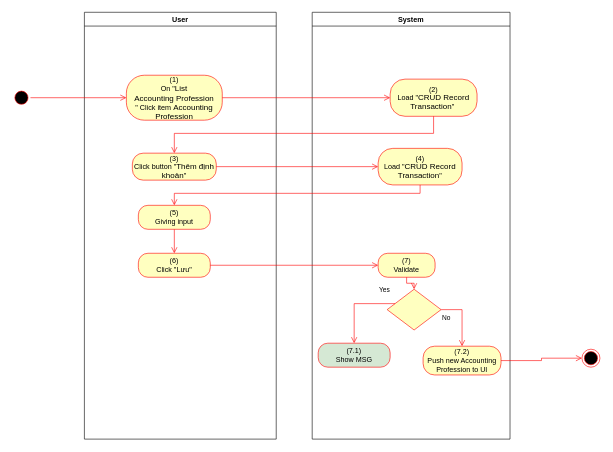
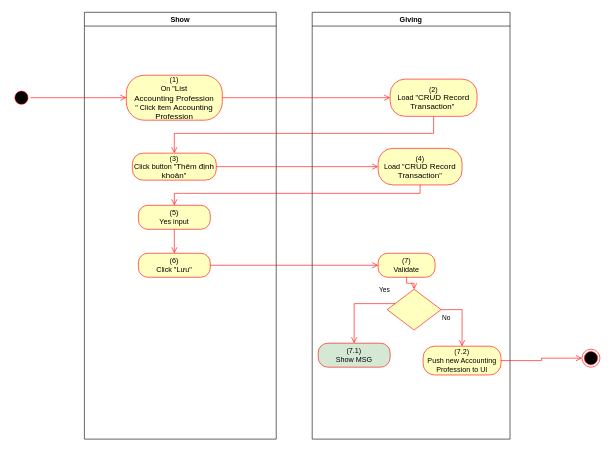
  <mxCell id="0" />
  <mxCell id="1" parent="0" />
- <mxCell id="2" value="User" style="swimlane;whiteSpace=wrap" vertex="1" parent="1"><mxGeometry x="140" y="20" width="320" height="712" as="geometry"><mxRectangle x="120" y="128" width="60" height="23" as="alternateBounds" /></mxGeometry></mxCell>
+ <mxCell id="2" value="Show" style="swimlane;whiteSpace=wrap" vertex="1" parent="1"><mxGeometry x="140" y="20" width="320" height="712" as="geometry"><mxRectangle x="120" y="128" width="60" height="23" as="alternateBounds" /></mxGeometry></mxCell>
  <mxCell id="3" value="(1)&lt;br style=&quot;padding: 0px ; margin: 0px&quot;&gt;On &quot;&lt;span style=&quot;font-family: &amp;#34;arial&amp;#34; , sans-serif ; font-size: 13.333px&quot;&gt;List&lt;/span&gt;&lt;br style=&quot;font-family: &amp;#34;arial&amp;#34; , sans-serif ; font-size: 13.333px&quot;&gt;&lt;span style=&quot;font-family: &amp;#34;arial&amp;#34; , sans-serif ; font-size: 13.333px&quot;&gt;Accounting Profession&lt;/span&gt;&lt;br&gt;&quot; Click item&lt;span lang=&quot;EN-GB&quot; style=&quot;font-size: 10pt ; line-height: 14.267px ; font-family: &amp;#34;arial&amp;#34; , sans-serif&quot;&gt;&amp;nbsp;Accounting Profession&lt;/span&gt;" style="rounded=1;whiteSpace=wrap;html=1;arcSize=40;fontColor=#000000;fillColor=#ffffc0;strokeColor=#ff0000;" vertex="1" parent="2"><mxGeometry x="70" y="105" width="160" height="75" as="geometry" /></mxCell>
  <mxCell id="4" value="(3)&lt;br&gt;Click button &quot;&lt;span lang=&quot;EN-GB&quot; style=&quot;font-size: 10.0pt ; line-height: 107% ; font-family: &amp;#34;arial&amp;#34; , sans-serif&quot;&gt;Thêm định khoản&lt;/span&gt;&quot;" style="rounded=1;whiteSpace=wrap;html=1;arcSize=40;fontColor=#000000;fillColor=#ffffc0;strokeColor=#ff0000;" vertex="1" parent="2"><mxGeometry x="80" y="235" width="140" height="45" as="geometry" /></mxCell>
  <mxCell id="5" value="(6)&lt;br&gt;Click &quot;Lưu&quot;" style="rounded=1;whiteSpace=wrap;html=1;arcSize=40;fontColor=#000000;fillColor=#ffffc0;strokeColor=#ff0000;" vertex="1" parent="2"><mxGeometry x="90" y="402" width="120" height="40" as="geometry" /></mxCell>
- <mxCell id="6" value="(5)&lt;br&gt;Giving input" style="rounded=1;whiteSpace=wrap;html=1;arcSize=40;fontColor=#000000;fillColor=#ffffc0;strokeColor=#ff0000;" vertex="1" parent="2"><mxGeometry x="90" y="322" width="120" height="40" as="geometry" /></mxCell>
+ <mxCell id="6" value="(5)&lt;br&gt;Yes input" style="rounded=1;whiteSpace=wrap;html=1;arcSize=40;fontColor=#000000;fillColor=#ffffc0;strokeColor=#ff0000;" vertex="1" parent="2"><mxGeometry x="90" y="322" width="120" height="40" as="geometry" /></mxCell>
  <mxCell id="7" value="" style="edgeStyle=orthogonalEdgeStyle;html=1;verticalAlign=bottom;endArrow=open;endSize=8;strokeColor=#ff0000;rounded=0;entryX=0.5;entryY=0;entryDx=0;entryDy=0;" edge="1" parent="2" source="6" target="5"><mxGeometry relative="1" as="geometry"><mxPoint x="330" y="402" as="targetPoint" /></mxGeometry></mxCell>
- <mxCell id="8" value="System" style="swimlane;whiteSpace=wrap;startSize=23;" vertex="1" parent="1"><mxGeometry x="520" y="20" width="330" height="712" as="geometry" /></mxCell>
+ <mxCell id="8" value="Giving" style="swimlane;whiteSpace=wrap;startSize=23;" vertex="1" parent="1"><mxGeometry x="520" y="20" width="330" height="712" as="geometry" /></mxCell>
  <mxCell id="9" value="(2)&lt;br&gt;Load &quot;&lt;span lang=&quot;EN-GB&quot; style=&quot;font-size: 10.0pt ; line-height: 107% ; font-family: &amp;#34;arial&amp;#34; , sans-serif&quot;&gt;CRUD Record&lt;br/&gt;Transaction&lt;/span&gt;&quot;&amp;nbsp;" style="rounded=1;whiteSpace=wrap;html=1;arcSize=40;fontColor=#000000;fillColor=#ffffc0;strokeColor=#ff0000;" vertex="1" parent="8"><mxGeometry x="130" y="111.5" width="145" height="62" as="geometry" /></mxCell>
  <mxCell id="10" value="(7)&lt;br&gt;Validate" style="rounded=1;whiteSpace=wrap;html=1;arcSize=40;fontColor=#000000;fillColor=#ffffc0;strokeColor=#ff0000;" vertex="1" parent="8"><mxGeometry x="110" y="402" width="95" height="40" as="geometry" /></mxCell>
  <mxCell id="11" value="" style="edgeStyle=orthogonalEdgeStyle;html=1;verticalAlign=bottom;endArrow=open;endSize=8;strokeColor=#ff0000;rounded=0;entryX=0.5;entryY=0;entryDx=0;entryDy=0;" edge="1" parent="8" source="10" target="12"><mxGeometry relative="1" as="geometry"><mxPoint x="165" y="442" as="targetPoint" /></mxGeometry></mxCell>
  <mxCell id="12" value="" style="rhombus;whiteSpace=wrap;html=1;fillColor=#ffffc0;strokeColor=#ff0000;" vertex="1" parent="8"><mxGeometry x="125" y="462" width="90" height="68" as="geometry" /></mxCell>
  <mxCell id="13" value="No" style="edgeStyle=orthogonalEdgeStyle;html=1;align=left;verticalAlign=top;endArrow=open;endSize=8;strokeColor=#ff0000;rounded=0;exitX=1;exitY=0.5;exitDx=0;exitDy=0;" edge="1" parent="8" source="12" target="14"><mxGeometry x="-1" relative="1" as="geometry"><mxPoint x="170" y="552" as="targetPoint" /></mxGeometry></mxCell>
  <mxCell id="14" value="(7.2)&lt;br&gt;Push new Accounting Profession to UI" style="rounded=1;whiteSpace=wrap;html=1;arcSize=40;fontColor=#000000;fillColor=#ffffc0;strokeColor=#ff0000;" vertex="1" parent="8"><mxGeometry x="185" y="557" width="130" height="48" as="geometry" /></mxCell>
  <mxCell id="15" value="(7.1)&lt;br&gt;Show MSG" style="rounded=1;whiteSpace=wrap;html=1;arcSize=40;fontColor=#000000;fillColor=#d5e8d4;strokeColor=#ff0000;" vertex="1" parent="8"><mxGeometry x="10" y="552" width="120" height="40" as="geometry" /></mxCell>
  <mxCell id="16" value="Yes" style="edgeStyle=orthogonalEdgeStyle;html=1;align=left;verticalAlign=bottom;endArrow=open;endSize=8;strokeColor=#ff0000;rounded=0;entryX=0.5;entryY=0;entryDx=0;entryDy=0;" edge="1" parent="8" source="12" target="15"><mxGeometry x="-0.579" y="-14" relative="1" as="geometry"><mxPoint x="70" y="552" as="targetPoint" /><Array as="points"><mxPoint x="70" y="486" /></Array><mxPoint as="offset" /></mxGeometry></mxCell>
  <mxCell id="17" value="(4)&lt;br&gt;Load &quot;&lt;span lang=&quot;EN-GB&quot; style=&quot;font-size: 10.0pt ; line-height: 107% ; font-family: &amp;#34;arial&amp;#34; , sans-serif&quot;&gt;CRUD Record&lt;br/&gt;Transaction&lt;/span&gt;&quot;" style="rounded=1;whiteSpace=wrap;html=1;arcSize=40;fontColor=#000000;fillColor=#ffffc0;strokeColor=#ff0000;" vertex="1" parent="8"><mxGeometry x="110" y="227" width="140" height="61" as="geometry" /></mxCell>
  <mxCell id="18" value="" style="ellipse;html=1;shape=startState;fillColor=#000000;strokeColor=#ff0000;" vertex="1" parent="1"><mxGeometry x="20" y="147.5" width="30" height="30" as="geometry" /></mxCell>
  <mxCell id="19" value="" style="edgeStyle=orthogonalEdgeStyle;html=1;verticalAlign=bottom;endArrow=open;endSize=8;strokeColor=#ff0000;rounded=0;entryX=0;entryY=0.5;entryDx=0;entryDy=0;" edge="1" parent="1" source="18" target="3"><mxGeometry relative="1" as="geometry"><mxPoint x="200" y="145" as="targetPoint" /></mxGeometry></mxCell>
  <mxCell id="20" value="" style="edgeStyle=orthogonalEdgeStyle;html=1;verticalAlign=bottom;endArrow=open;endSize=8;strokeColor=#ff0000;rounded=0;entryX=0;entryY=0.5;entryDx=0;entryDy=0;" edge="1" parent="1" source="3" target="9"><mxGeometry relative="1" as="geometry"><mxPoint x="600" y="163" as="targetPoint" /></mxGeometry></mxCell>
  <mxCell id="21" value="" style="edgeStyle=orthogonalEdgeStyle;html=1;verticalAlign=bottom;endArrow=open;endSize=8;strokeColor=#ff0000;rounded=0;entryX=0.5;entryY=0;entryDx=0;entryDy=0;" edge="1" parent="1" source="9" target="4"><mxGeometry relative="1" as="geometry"><mxPoint x="685" y="242" as="targetPoint" /><Array as="points"><mxPoint x="723" y="222" /><mxPoint x="290" y="222" /></Array></mxGeometry></mxCell>
  <mxCell id="22" value="" style="edgeStyle=orthogonalEdgeStyle;html=1;verticalAlign=bottom;endArrow=open;endSize=8;strokeColor=#ff0000;rounded=0;entryX=0;entryY=0.5;entryDx=0;entryDy=0;" edge="1" parent="1" source="5" target="10"><mxGeometry relative="1" as="geometry"><mxPoint x="280" y="462" as="targetPoint" /></mxGeometry></mxCell>
  <mxCell id="23" value="" style="ellipse;html=1;shape=endState;fillColor=#000000;strokeColor=#ff0000;" vertex="1" parent="1"><mxGeometry x="970" y="582" width="30" height="30" as="geometry" /></mxCell>
  <mxCell id="24" value="" style="edgeStyle=orthogonalEdgeStyle;html=1;verticalAlign=bottom;endArrow=open;endSize=8;strokeColor=#ff0000;rounded=0;exitX=1;exitY=0.5;exitDx=0;exitDy=0;entryX=0;entryY=0.5;entryDx=0;entryDy=0;" edge="1" parent="1" source="14" target="23"><mxGeometry relative="1" as="geometry"><mxPoint x="965" y="596" as="targetPoint" /><mxPoint x="845" y="677" as="sourcePoint" /></mxGeometry></mxCell>
  <mxCell id="25" value="" style="edgeStyle=orthogonalEdgeStyle;html=1;verticalAlign=bottom;endArrow=open;endSize=8;strokeColor=#ff0000;rounded=0;entryX=0;entryY=0.5;entryDx=0;entryDy=0;" edge="1" parent="1" source="4" target="17"><mxGeometry relative="1" as="geometry"><mxPoint x="280" y="355" as="targetPoint" /></mxGeometry></mxCell>
  <mxCell id="26" value="" style="edgeStyle=orthogonalEdgeStyle;html=1;verticalAlign=bottom;endArrow=open;endSize=8;strokeColor=#ff0000;rounded=0;entryX=0.5;entryY=0;entryDx=0;entryDy=0;" edge="1" parent="1" source="17" target="6"><mxGeometry relative="1" as="geometry"><mxPoint x="690" y="352" as="targetPoint" /><Array as="points"><mxPoint x="700" y="322" /><mxPoint x="290" y="322" /></Array></mxGeometry></mxCell>
